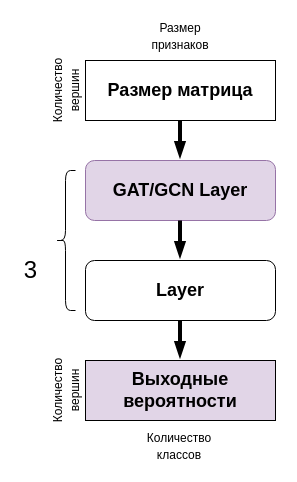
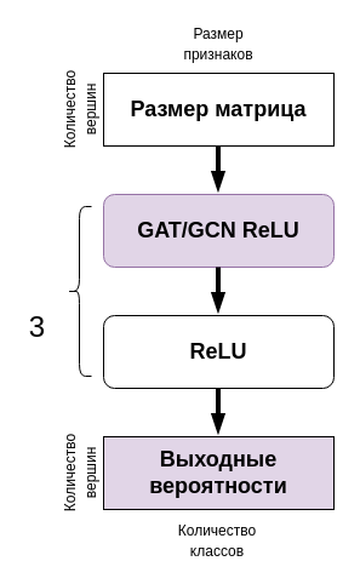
  <mxCell id="0" />
  <mxCell id="1" parent="0" />
  <mxCell id="2" value="&lt;font style=&quot;font-size: 18px;&quot;&gt;&lt;b&gt;Размер матрица&lt;/b&gt;&lt;/font&gt;" style="rounded=0;whiteSpace=wrap;html=1;" vertex="1" parent="1"><mxGeometry x="85" y="60" width="190" height="60" as="geometry" /></mxCell>
  <mxCell id="3" value="" style="endArrow=blockThin;html=1;rounded=0;endSize=6;strokeWidth=4;fillColor=#39434D;endFill=1;" edge="1" parent="1"><mxGeometry width="50" height="50" relative="1" as="geometry"><mxPoint x="179.5" y="120" as="sourcePoint" /><mxPoint x="179.5" y="157" as="targetPoint" /></mxGeometry></mxCell>
- <mxCell id="4" value="&lt;b&gt;GAT/GCN Layer&lt;/b&gt;" style="rounded=1;whiteSpace=wrap;html=1;fontSize=18;fillColor=#e1d5e7;strokeColor=#9673a6;" vertex="1" parent="1"><mxGeometry x="85" y="160" width="190" height="60" as="geometry" /></mxCell>
+ <mxCell id="4" value="&lt;b&gt;GAT/GCN ReLU&lt;/b&gt;" style="rounded=1;whiteSpace=wrap;html=1;fontSize=18;fillColor=#e1d5e7;strokeColor=#9673a6;" vertex="1" parent="1"><mxGeometry x="85" y="160" width="190" height="60" as="geometry" /></mxCell>
  <mxCell id="5" value="" style="endArrow=blockThin;html=1;rounded=0;endSize=6;strokeWidth=4;fillColor=#39434D;endFill=1;" edge="1" parent="1"><mxGeometry width="50" height="50" relative="1" as="geometry"><mxPoint x="179.5" y="220" as="sourcePoint" /><mxPoint x="179.5" y="257" as="targetPoint" /></mxGeometry></mxCell>
- <mxCell id="6" value="&lt;b&gt;Layer&lt;/b&gt;" style="rounded=1;whiteSpace=wrap;html=1;fontSize=18;" vertex="1" parent="1"><mxGeometry x="85" y="260" width="190" height="60" as="geometry" /></mxCell>
+ <mxCell id="6" value="&lt;b&gt;ReLU&lt;/b&gt;" style="rounded=1;whiteSpace=wrap;html=1;fontSize=18;" vertex="1" parent="1"><mxGeometry x="85" y="260" width="190" height="60" as="geometry" /></mxCell>
  <mxCell id="7" value="" style="endArrow=blockThin;html=1;rounded=0;endSize=6;strokeWidth=4;fillColor=#39434D;endFill=1;" edge="1" parent="1"><mxGeometry width="50" height="50" relative="1" as="geometry"><mxPoint x="179.5" y="320" as="sourcePoint" /><mxPoint x="179.5" y="357" as="targetPoint" /></mxGeometry></mxCell>
  <mxCell id="8" value="" style="shape=curlyBracket;whiteSpace=wrap;html=1;rounded=1;fontSize=18;" vertex="1" parent="1"><mxGeometry x="55" y="170" width="20" height="140" as="geometry" /></mxCell>
  <mxCell id="9" value="&lt;span style=&quot;font-weight: normal;&quot;&gt;3&lt;/span&gt;" style="text;strokeColor=none;fillColor=none;html=1;fontSize=24;fontStyle=1;verticalAlign=middle;align=center;" vertex="1" parent="1"><mxGeometry x="20" y="250" width="20" height="40" as="geometry" /></mxCell>
  <mxCell id="10" value="&lt;font style=&quot;font-size: 12px;&quot;&gt;Количество&lt;br&gt;вершин&lt;/font&gt;" style="text;html=1;strokeColor=none;fillColor=none;align=center;verticalAlign=middle;whiteSpace=wrap;rounded=0;fontSize=14;rotation=-90;" vertex="1" parent="1"><mxGeometry x="25" y="75" width="80" height="30" as="geometry" /></mxCell>
  <mxCell id="11" value="&lt;span style=&quot;font-size: 12px;&quot;&gt;Размер признаков&lt;/span&gt;" style="text;html=1;strokeColor=none;fillColor=none;align=center;verticalAlign=middle;whiteSpace=wrap;rounded=0;fontSize=14;rotation=0;" vertex="1" parent="1"><mxGeometry x="140" y="20" width="80" height="30" as="geometry" /></mxCell>
  <mxCell id="12" value="&lt;span style=&quot;font-size: 18px;&quot;&gt;&lt;b&gt;Выходные вероятности&lt;/b&gt;&lt;/span&gt;" style="rounded=0;whiteSpace=wrap;html=1;fillColor=#e1d5e7;" vertex="1" parent="1"><mxGeometry x="85" y="360" width="190" height="60" as="geometry" /></mxCell>
  <mxCell id="13" value="&lt;font style=&quot;font-size: 12px;&quot;&gt;Количество&lt;br&gt;вершин&lt;/font&gt;" style="text;html=1;strokeColor=none;fillColor=none;align=center;verticalAlign=middle;whiteSpace=wrap;rounded=0;fontSize=14;rotation=-90;" vertex="1" parent="1"><mxGeometry x="25" y="375" width="80" height="30" as="geometry" /></mxCell>
  <mxCell id="14" value="&lt;span style=&quot;font-size: 12px;&quot;&gt;Количество&lt;br&gt;классов&lt;br&gt;&lt;/span&gt;" style="text;html=1;strokeColor=none;fillColor=none;align=center;verticalAlign=middle;whiteSpace=wrap;rounded=0;fontSize=14;rotation=0;" vertex="1" parent="1"><mxGeometry x="139" y="430" width="80" height="30" as="geometry" /></mxCell>
